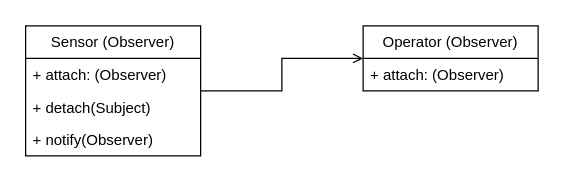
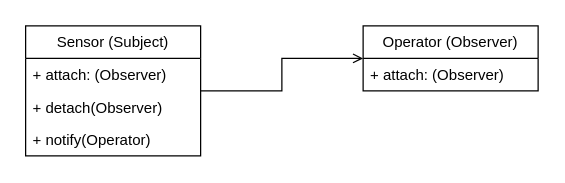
  <mxCell id="0" />
  <mxCell id="1" parent="0" />
  <mxCell id="2" style="edgeStyle=orthogonalEdgeStyle;rounded=0;orthogonalLoop=1;jettySize=auto;html=1;endArrow=open;" edge="1" parent="1" source="3" target="7"><mxGeometry relative="1" as="geometry" /></mxCell>
- <mxCell id="3" value="Sensor (Observer)" style="swimlane;fontStyle=0;childLayout=stackLayout;horizontal=1;startSize=26;fillColor=none;horizontalStack=0;resizeParent=1;resizeParentMax=0;resizeLast=0;collapsible=1;marginBottom=0;whiteSpace=wrap;html=1;" vertex="1" parent="1"><mxGeometry x="20" y="20" width="140" height="104" as="geometry" /></mxCell>
+ <mxCell id="3" value="Sensor (Subject)" style="swimlane;fontStyle=0;childLayout=stackLayout;horizontal=1;startSize=26;fillColor=none;horizontalStack=0;resizeParent=1;resizeParentMax=0;resizeLast=0;collapsible=1;marginBottom=0;whiteSpace=wrap;html=1;" vertex="1" parent="1"><mxGeometry x="20" y="20" width="140" height="104" as="geometry" /></mxCell>
  <mxCell id="4" value="+ attach: (Observer)" style="text;strokeColor=none;fillColor=none;align=left;verticalAlign=top;spacingLeft=4;spacingRight=4;overflow=hidden;rotatable=0;points=[[0,0.5],[1,0.5]];portConstraint=eastwest;whiteSpace=wrap;html=1;" vertex="1" parent="3"><mxGeometry y="26" width="140" height="26" as="geometry" /></mxCell>
- <mxCell id="5" value="+ detach(Subject)" style="text;strokeColor=none;fillColor=none;align=left;verticalAlign=top;spacingLeft=4;spacingRight=4;overflow=hidden;rotatable=0;points=[[0,0.5],[1,0.5]];portConstraint=eastwest;whiteSpace=wrap;html=1;" vertex="1" parent="3"><mxGeometry y="52" width="140" height="26" as="geometry" /></mxCell>
- <mxCell id="6" value="+ notify(Observer)" style="text;strokeColor=none;fillColor=none;align=left;verticalAlign=top;spacingLeft=4;spacingRight=4;overflow=hidden;rotatable=0;points=[[0,0.5],[1,0.5]];portConstraint=eastwest;whiteSpace=wrap;html=1;" vertex="1" parent="3"><mxGeometry y="78" width="140" height="26" as="geometry" /></mxCell>
+ <mxCell id="5" value="+ detach(Observer)" style="text;strokeColor=none;fillColor=none;align=left;verticalAlign=top;spacingLeft=4;spacingRight=4;overflow=hidden;rotatable=0;points=[[0,0.5],[1,0.5]];portConstraint=eastwest;whiteSpace=wrap;html=1;" vertex="1" parent="3"><mxGeometry y="52" width="140" height="26" as="geometry" /></mxCell>
+ <mxCell id="6" value="+ notify(Operator)" style="text;strokeColor=none;fillColor=none;align=left;verticalAlign=top;spacingLeft=4;spacingRight=4;overflow=hidden;rotatable=0;points=[[0,0.5],[1,0.5]];portConstraint=eastwest;whiteSpace=wrap;html=1;" vertex="1" parent="3"><mxGeometry y="78" width="140" height="26" as="geometry" /></mxCell>
  <mxCell id="7" value="Operator (Observer)" style="swimlane;fontStyle=0;childLayout=stackLayout;horizontal=1;startSize=26;fillColor=none;horizontalStack=0;resizeParent=1;resizeParentMax=0;resizeLast=0;collapsible=1;marginBottom=0;whiteSpace=wrap;html=1;" vertex="1" parent="1"><mxGeometry x="290" y="20" width="140" height="52" as="geometry" /></mxCell>
  <mxCell id="8" value="+ attach: (Observer)" style="text;strokeColor=none;fillColor=none;align=left;verticalAlign=top;spacingLeft=4;spacingRight=4;overflow=hidden;rotatable=0;points=[[0,0.5],[1,0.5]];portConstraint=eastwest;whiteSpace=wrap;html=1;" vertex="1" parent="7"><mxGeometry y="26" width="140" height="26" as="geometry" /></mxCell>
